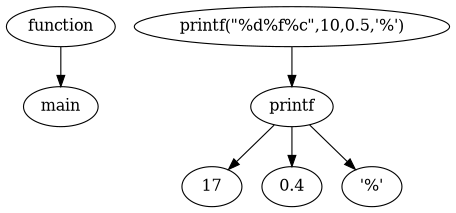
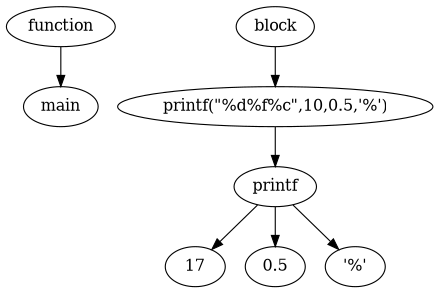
  digraph {
    n1 [label=function]
    n2 [label=main]
+   n3 [label=block]
    n4 [label="printf(\"%d%f%c\",10,0.5,'%')"]
    n5 [label=printf]
    n6 [label=17]
-   n7 [label=0.4]
+   n7 [label=0.5]
    n8 [label="'%'"]
    n1 -> n2
+   n3 -> n4
    n4 -> n5
    n5 -> n6
    n5 -> n7
    n5 -> n8
  }
